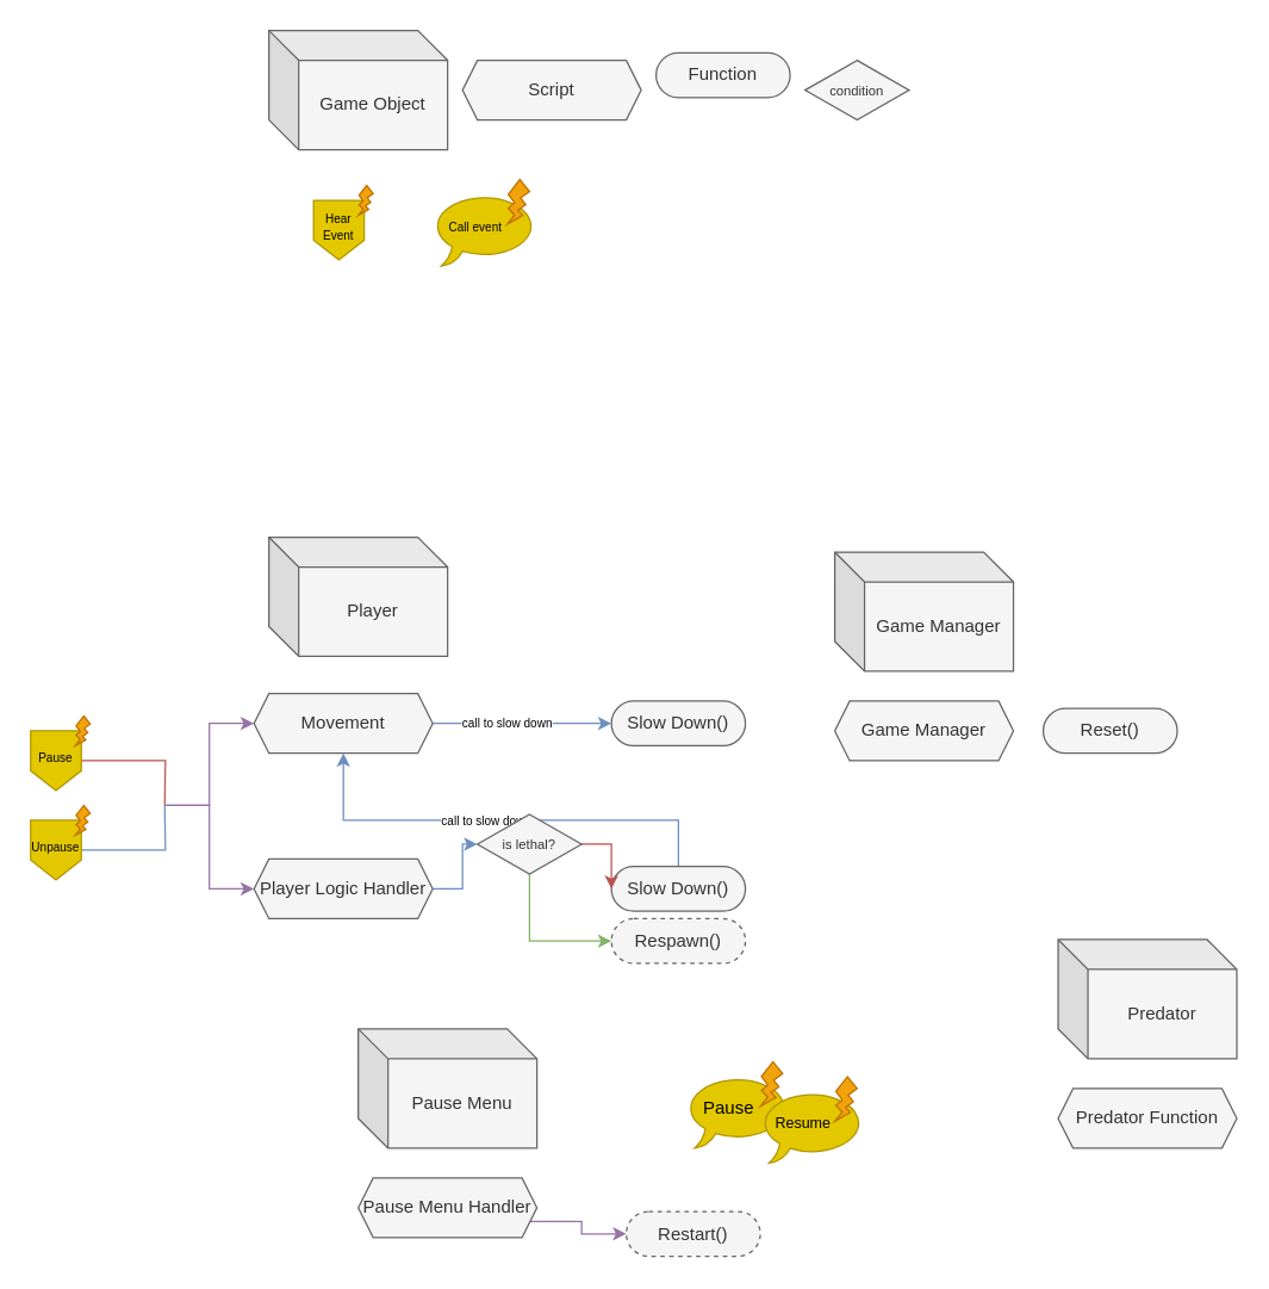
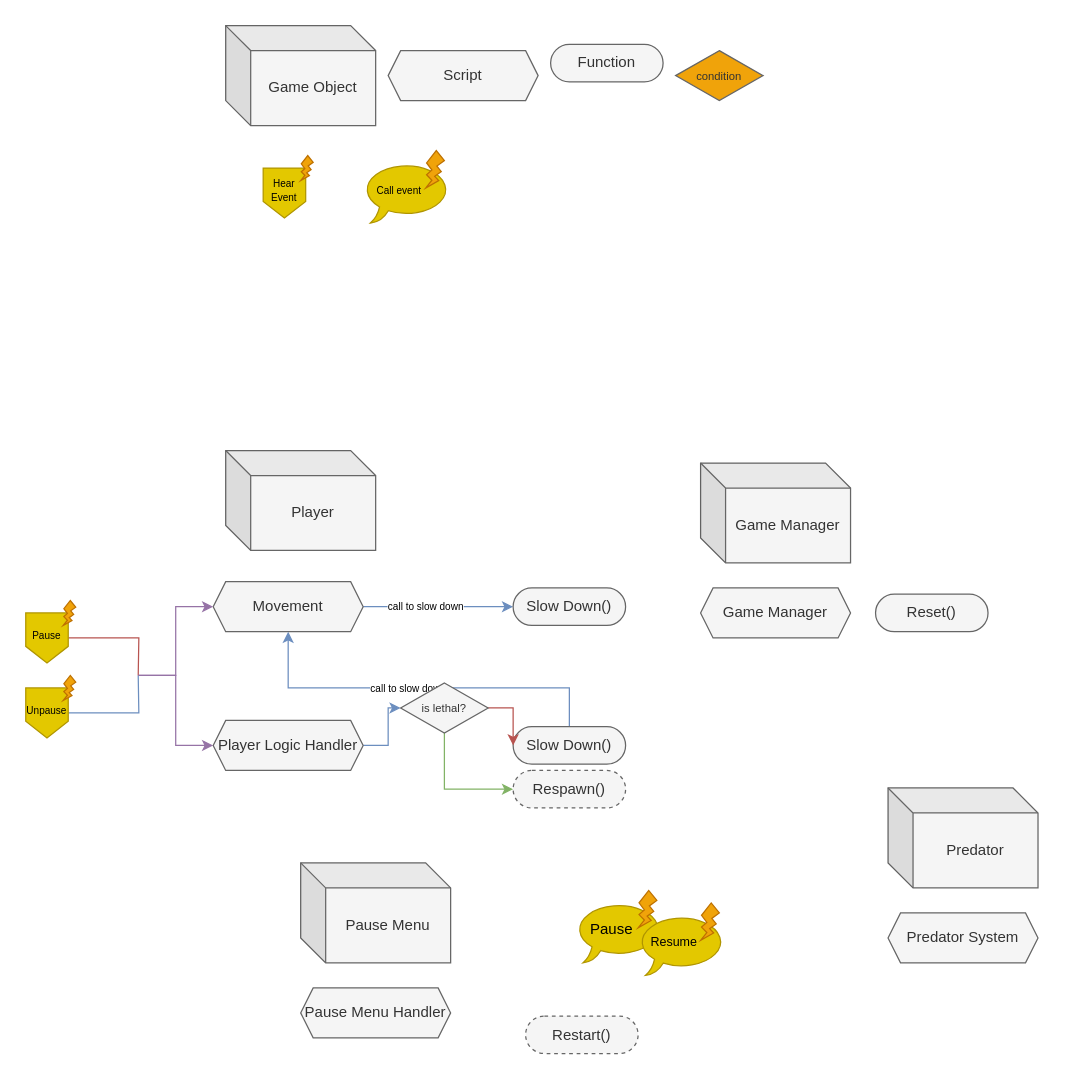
  <mxCell id="0" />
  <mxCell id="1" parent="0" />
  <mxCell id="2" style="edgeStyle=orthogonalEdgeStyle;rounded=0;orthogonalLoop=1;jettySize=auto;html=1;entryX=0;entryY=0.5;entryDx=0;entryDy=0;fillColor=#dae8fc;strokeColor=#6c8ebf;" edge="1" parent="1" source="4" target="11"><mxGeometry relative="1" as="geometry" /></mxCell>
  <mxCell id="3" value="&lt;font style=&quot;font-size: 8px;&quot;&gt;call to slow down&lt;/font&gt;" style="edgeLabel;html=1;align=center;verticalAlign=middle;resizable=0;points=[];" vertex="1" connectable="0" parent="2"><mxGeometry x="-0.19" y="2" relative="1" as="geometry"><mxPoint as="offset" /></mxGeometry></mxCell>
  <mxCell id="4" value="Movement" style="shape=hexagon;perimeter=hexagonPerimeter2;whiteSpace=wrap;html=1;fixedSize=1;fillColor=#f5f5f5;fontColor=#333333;strokeColor=#666666;size=10;" vertex="1" parent="1"><mxGeometry x="170" y="465" width="120" height="40" as="geometry" /></mxCell>
  <mxCell id="5" style="edgeStyle=orthogonalEdgeStyle;rounded=0;orthogonalLoop=1;jettySize=auto;html=1;entryX=0;entryY=0.5;entryDx=0;entryDy=0;fillColor=#dae8fc;strokeColor=#6c8ebf;" edge="1" parent="1" source="7" target="28"><mxGeometry relative="1" as="geometry" /></mxCell>
  <mxCell id="6" style="edgeStyle=orthogonalEdgeStyle;rounded=0;orthogonalLoop=1;jettySize=auto;html=1;fontFamily=Helvetica;fontSize=12;fontColor=#333333;startArrow=classic;startFill=1;endArrow=none;endFill=0;fillColor=#e1d5e7;strokeColor=#9673a6;" edge="1" parent="1" source="7"><mxGeometry relative="1" as="geometry"><mxPoint x="110" y="540" as="targetPoint" /><Array as="points"><mxPoint x="140" y="596" /><mxPoint x="140" y="540" /></Array></mxGeometry></mxCell>
  <mxCell id="7" value="Player Logic Handler" style="shape=hexagon;perimeter=hexagonPerimeter2;whiteSpace=wrap;html=1;fixedSize=1;fillColor=#f5f5f5;fontColor=#333333;strokeColor=#666666;size=10;" vertex="1" parent="1"><mxGeometry x="170" y="576" width="120" height="40" as="geometry" /></mxCell>
  <mxCell id="8" value="Game Manager" style="shape=hexagon;perimeter=hexagonPerimeter2;whiteSpace=wrap;html=1;fixedSize=1;fillColor=#f5f5f5;fontColor=#333333;strokeColor=#666666;size=10;" vertex="1" parent="1"><mxGeometry x="560" y="470" width="120" height="40" as="geometry" /></mxCell>
  <mxCell id="9" value="Respawn()" style="rounded=1;whiteSpace=wrap;html=1;fillColor=#f5f5f5;strokeColor=#666666;fontColor=#333333;arcSize=50;dashed=1;" vertex="1" parent="1"><mxGeometry x="410" y="616" width="90" height="30" as="geometry" /></mxCell>
  <mxCell id="10" value="Game Manager" style="shape=cube;whiteSpace=wrap;html=1;boundedLbl=1;backgroundOutline=1;darkOpacity=0.05;darkOpacity2=0.1;fillColor=#f5f5f5;fontColor=#333333;strokeColor=#666666;" vertex="1" parent="1"><mxGeometry x="560" y="370" width="120" height="80" as="geometry" /></mxCell>
  <mxCell id="11" value="Slow Down()" style="rounded=1;whiteSpace=wrap;html=1;fillColor=#f5f5f5;strokeColor=#666666;fontColor=#333333;arcSize=50;" vertex="1" parent="1"><mxGeometry x="410" y="470" width="90" height="30" as="geometry" /></mxCell>
  <mxCell id="12" value="Pause Menu" style="shape=cube;whiteSpace=wrap;html=1;boundedLbl=1;backgroundOutline=1;darkOpacity=0.05;darkOpacity2=0.1;fillColor=#f5f5f5;fontColor=#333333;strokeColor=#666666;" vertex="1" parent="1"><mxGeometry x="240" y="690" width="120" height="80" as="geometry" /></mxCell>
- <mxCell id="13" style="edgeStyle=orthogonalEdgeStyle;rounded=0;orthogonalLoop=1;jettySize=auto;html=1;exitX=1;exitY=0.75;exitDx=0;exitDy=0;entryX=0;entryY=0.5;entryDx=0;entryDy=0;fillColor=#e1d5e7;strokeColor=#9673a6;" edge="1" parent="1" source="14" target="15"><mxGeometry relative="1" as="geometry" /></mxCell>
  <mxCell id="14" value="Pause Menu Handler" style="shape=hexagon;perimeter=hexagonPerimeter2;whiteSpace=wrap;html=1;fixedSize=1;fillColor=#f5f5f5;fontColor=#333333;strokeColor=#666666;size=10;" vertex="1" parent="1"><mxGeometry x="240" y="790" width="120" height="40" as="geometry" /></mxCell>
  <mxCell id="15" value="Restart()" style="rounded=1;whiteSpace=wrap;html=1;fillColor=#f5f5f5;strokeColor=#666666;fontColor=#333333;arcSize=50;dashed=1;" vertex="1" parent="1"><mxGeometry x="420" y="812.5" width="90" height="30" as="geometry" /></mxCell>
  <mxCell id="16" value="Predator" style="shape=cube;whiteSpace=wrap;html=1;boundedLbl=1;backgroundOutline=1;darkOpacity=0.05;darkOpacity2=0.1;fillColor=#f5f5f5;fontColor=#333333;strokeColor=#666666;" vertex="1" parent="1"><mxGeometry x="710" y="630" width="120" height="80" as="geometry" /></mxCell>
- <mxCell id="17" value="Predator Function" style="shape=hexagon;perimeter=hexagonPerimeter2;whiteSpace=wrap;html=1;fixedSize=1;fillColor=#f5f5f5;fontColor=#333333;strokeColor=#666666;size=10;" vertex="1" parent="1"><mxGeometry x="710" y="730" width="120" height="40" as="geometry" /></mxCell>
+ <mxCell id="17" value="Predator System" style="shape=hexagon;perimeter=hexagonPerimeter2;whiteSpace=wrap;html=1;fixedSize=1;fillColor=#f5f5f5;fontColor=#333333;strokeColor=#666666;size=10;" vertex="1" parent="1"><mxGeometry x="710" y="730" width="120" height="40" as="geometry" /></mxCell>
  <mxCell id="18" value="Game Object" style="shape=cube;whiteSpace=wrap;html=1;boundedLbl=1;backgroundOutline=1;darkOpacity=0.05;darkOpacity2=0.1;fillColor=#f5f5f5;fontColor=#333333;strokeColor=#666666;" vertex="1" parent="1"><mxGeometry x="180" y="20" width="120" height="80" as="geometry" /></mxCell>
  <mxCell id="19" value="Script" style="shape=hexagon;perimeter=hexagonPerimeter2;whiteSpace=wrap;html=1;fixedSize=1;fillColor=#f5f5f5;fontColor=#333333;strokeColor=#666666;size=10;" vertex="1" parent="1"><mxGeometry x="310" y="40" width="120" height="40" as="geometry" /></mxCell>
  <mxCell id="20" value="Function" style="rounded=1;whiteSpace=wrap;html=1;fillColor=#f5f5f5;strokeColor=#666666;fontColor=#333333;arcSize=50;" vertex="1" parent="1"><mxGeometry x="440" y="35" width="90" height="30" as="geometry" /></mxCell>
  <mxCell id="21" style="edgeStyle=orthogonalEdgeStyle;rounded=0;orthogonalLoop=1;jettySize=auto;html=1;exitX=0.5;exitY=0;exitDx=0;exitDy=0;entryX=0.5;entryY=1;entryDx=0;entryDy=0;fillColor=#dae8fc;strokeColor=#6c8ebf;" edge="1" parent="1" source="23" target="4"><mxGeometry relative="1" as="geometry"><Array as="points"><mxPoint x="455" y="550" /><mxPoint x="230" y="550" /></Array></mxGeometry></mxCell>
  <mxCell id="22" value="&lt;font style=&quot;font-size: 8px;&quot;&gt;call to slow down&lt;/font&gt;" style="edgeLabel;html=1;align=center;verticalAlign=middle;resizable=0;points=[];" vertex="1" connectable="0" parent="21"><mxGeometry x="0.111" y="-1" relative="1" as="geometry"><mxPoint x="6" as="offset" /></mxGeometry></mxCell>
  <mxCell id="23" value="Slow Down()" style="rounded=1;whiteSpace=wrap;html=1;fillColor=#f5f5f5;strokeColor=#666666;fontColor=#333333;arcSize=50;" vertex="1" parent="1"><mxGeometry x="410" y="581" width="90" height="30" as="geometry" /></mxCell>
  <mxCell id="24" value="Reset()" style="rounded=1;whiteSpace=wrap;html=1;fillColor=#f5f5f5;strokeColor=#666666;fontColor=#333333;arcSize=50;" vertex="1" parent="1"><mxGeometry x="700" y="475" width="90" height="30" as="geometry" /></mxCell>
  <mxCell id="25" style="edgeStyle=orthogonalEdgeStyle;rounded=0;orthogonalLoop=1;jettySize=auto;html=1;exitX=0.5;exitY=1;exitDx=0;exitDy=0;" edge="1" parent="1" source="23" target="23"><mxGeometry relative="1" as="geometry" /></mxCell>
  <mxCell id="26" style="edgeStyle=orthogonalEdgeStyle;rounded=0;orthogonalLoop=1;jettySize=auto;html=1;entryX=0;entryY=0.5;entryDx=0;entryDy=0;fillColor=#d5e8d4;strokeColor=#82b366;" edge="1" parent="1" source="28" target="9"><mxGeometry relative="1" as="geometry"><Array as="points"><mxPoint x="355" y="631" /></Array></mxGeometry></mxCell>
  <mxCell id="27" style="edgeStyle=orthogonalEdgeStyle;rounded=0;orthogonalLoop=1;jettySize=auto;html=1;entryX=0;entryY=0.5;entryDx=0;entryDy=0;fillColor=#f8cecc;strokeColor=#b85450;" edge="1" parent="1" source="28" target="23"><mxGeometry relative="1" as="geometry" /></mxCell>
  <mxCell id="28" value="&lt;font style=&quot;font-size: 9px;&quot;&gt;is lethal?&lt;/font&gt;" style="rhombus;whiteSpace=wrap;html=1;fillColor=#f5f5f5;fontColor=#333333;strokeColor=#666666;" vertex="1" parent="1"><mxGeometry x="320" y="546" width="70" height="40" as="geometry" /></mxCell>
- <mxCell id="29" value="&lt;font style=&quot;font-size: 9px;&quot;&gt;condition&lt;/font&gt;" style="rhombus;whiteSpace=wrap;html=1;fillColor=#f5f5f5;fontColor=#333333;strokeColor=#666666;" vertex="1" parent="1"><mxGeometry x="540" y="40" width="70" height="40" as="geometry" /></mxCell>
+ <mxCell id="29" value="&lt;font style=&quot;font-size: 9px;&quot;&gt;condition&lt;/font&gt;" style="rhombus;whiteSpace=wrap;html=1;fillColor=#f0a30a;fontColor=#333333;strokeColor=#666666;" vertex="1" parent="1"><mxGeometry x="540" y="40" width="70" height="40" as="geometry" /></mxCell>
  <mxCell id="30" value="Player" style="shape=cube;whiteSpace=wrap;html=1;boundedLbl=1;backgroundOutline=1;darkOpacity=0.05;darkOpacity2=0.1;fillColor=#f5f5f5;fontColor=#333333;strokeColor=#666666;" vertex="1" parent="1"><mxGeometry x="180" y="360" width="120" height="80" as="geometry" /></mxCell>
  <mxCell id="31" value="&lt;font style=&quot;font-size: 12px;&quot;&gt;Pause&lt;/font&gt;" style="whiteSpace=wrap;html=1;shape=mxgraph.basic.oval_callout;fillColor=#e3c800;fontColor=#000000;strokeColor=#B09500;align=center;verticalAlign=middle;fontFamily=Helvetica;fontSize=12;spacingTop=0;spacingBottom=7;spacingRight=12;labelBorderColor=none;labelBackgroundColor=none;" vertex="1" parent="1"><mxGeometry x="460" y="722" width="70" height="48" as="geometry" /></mxCell>
  <mxCell id="32" value="" style="verticalLabelPosition=bottom;verticalAlign=top;html=1;shape=mxgraph.basic.flash;fillColor=#f0a30a;strokeColor=#BD7000;fontColor=#000000;align=center;fontFamily=Helvetica;fontSize=12;" vertex="1" parent="1"><mxGeometry x="510" y="712" width="15" height="30" as="geometry" /></mxCell>
  <mxCell id="33" value="" style="group;strokeColor=none;align=center;verticalAlign=middle;fontFamily=Helvetica;fontSize=12;fontColor=#333333;fillColor=none;" vertex="1" connectable="0" parent="1"><mxGeometry x="290" y="120" width="70" height="58" as="geometry" /></mxCell>
  <mxCell id="34" value="&lt;font style=&quot;font-size: 8px;&quot;&gt;Call event&lt;/font&gt;" style="whiteSpace=wrap;html=1;shape=mxgraph.basic.oval_callout;fillColor=#e3c800;fontColor=#000000;strokeColor=#B09500;align=center;verticalAlign=middle;fontFamily=Helvetica;fontSize=12;spacingTop=0;spacingBottom=7;spacingRight=12;labelBorderColor=none;labelBackgroundColor=none;" vertex="1" parent="33"><mxGeometry y="10" width="70" height="48" as="geometry" /></mxCell>
  <mxCell id="35" value="" style="verticalLabelPosition=bottom;verticalAlign=top;html=1;shape=mxgraph.basic.flash;fillColor=#f0a30a;strokeColor=#BD7000;fontColor=#000000;align=center;fontFamily=Helvetica;fontSize=12;" vertex="1" parent="33"><mxGeometry x="50" width="15" height="30" as="geometry" /></mxCell>
  <mxCell id="36" value="" style="group;strokeColor=none;align=center;verticalAlign=middle;fontFamily=Helvetica;fontSize=12;fontColor=#333333;fillColor=none;" vertex="1" connectable="0" parent="1"><mxGeometry x="210" y="124" width="40" height="50" as="geometry" /></mxCell>
  <mxCell id="37" value="&lt;p style=&quot;line-height: 70%;&quot;&gt;&lt;font style=&quot;font-size: 8px;&quot;&gt;Hear Event&lt;/font&gt;&lt;/p&gt;" style="shape=offPageConnector;whiteSpace=wrap;html=1;size=0.333;fillColor=#e3c800;fontColor=#000000;strokeColor=#B09500;align=center;verticalAlign=middle;fontFamily=Helvetica;fontSize=12;spacingBottom=4;" vertex="1" parent="36"><mxGeometry y="10" width="34" height="40" as="geometry" /></mxCell>
  <mxCell id="38" value="" style="verticalLabelPosition=bottom;verticalAlign=top;html=1;shape=mxgraph.basic.flash;fillColor=#f0a30a;strokeColor=#BD7000;fontColor=#000000;align=center;fontFamily=Helvetica;fontSize=12;" vertex="1" parent="36"><mxGeometry x="30" width="10" height="20" as="geometry" /></mxCell>
  <mxCell id="39" value="" style="group;strokeColor=none;align=center;verticalAlign=middle;fontFamily=Helvetica;fontSize=12;fontColor=#333333;fillColor=none;" vertex="1" connectable="0" parent="1"><mxGeometry x="510" y="722" width="70" height="58" as="geometry" /></mxCell>
  <mxCell id="40" value="&lt;font style=&quot;font-size: 10px;&quot;&gt;Resume&lt;/font&gt;" style="whiteSpace=wrap;html=1;shape=mxgraph.basic.oval_callout;fillColor=#e3c800;fontColor=#000000;strokeColor=#B09500;align=center;verticalAlign=middle;fontFamily=Helvetica;fontSize=12;spacingTop=0;spacingBottom=7;spacingRight=12;labelBorderColor=none;labelBackgroundColor=none;" vertex="1" parent="39"><mxGeometry y="10" width="70" height="48" as="geometry" /></mxCell>
  <mxCell id="41" value="" style="verticalLabelPosition=bottom;verticalAlign=top;html=1;shape=mxgraph.basic.flash;fillColor=#f0a30a;strokeColor=#BD7000;fontColor=#000000;align=center;fontFamily=Helvetica;fontSize=12;" vertex="1" parent="39"><mxGeometry x="50" width="15" height="30" as="geometry" /></mxCell>
  <mxCell id="42" value="" style="group;strokeColor=none;align=center;verticalAlign=middle;fontFamily=Helvetica;fontSize=12;fontColor=#333333;fillColor=none;" vertex="1" connectable="0" parent="1"><mxGeometry x="20" y="480" width="40" height="50" as="geometry" /></mxCell>
  <mxCell id="43" style="edgeStyle=orthogonalEdgeStyle;rounded=0;orthogonalLoop=1;jettySize=auto;html=1;fontFamily=Helvetica;fontSize=12;fontColor=#333333;endArrow=none;endFill=0;fillColor=#f8cecc;strokeColor=#b85450;" edge="1" parent="42" source="44"><mxGeometry relative="1" as="geometry"><mxPoint x="90" y="60.0" as="targetPoint" /></mxGeometry></mxCell>
  <mxCell id="44" value="&lt;p style=&quot;line-height: 70%;&quot;&gt;&lt;font style=&quot;font-size: 8px;&quot;&gt;Pause&lt;/font&gt;&lt;/p&gt;" style="shape=offPageConnector;whiteSpace=wrap;html=1;size=0.333;fillColor=#e3c800;fontColor=#000000;strokeColor=#B09500;align=center;verticalAlign=middle;fontFamily=Helvetica;fontSize=12;spacingBottom=4;" vertex="1" parent="42"><mxGeometry y="10" width="34" height="40" as="geometry" /></mxCell>
  <mxCell id="45" value="" style="verticalLabelPosition=bottom;verticalAlign=top;html=1;shape=mxgraph.basic.flash;fillColor=#f0a30a;strokeColor=#BD7000;fontColor=#000000;align=center;fontFamily=Helvetica;fontSize=12;" vertex="1" parent="42"><mxGeometry x="30" width="10" height="20" as="geometry" /></mxCell>
  <mxCell id="46" value="" style="group;strokeColor=none;align=center;verticalAlign=middle;fontFamily=Helvetica;fontSize=12;fontColor=#333333;fillColor=none;" vertex="1" connectable="0" parent="1"><mxGeometry x="20" y="540" width="40" height="50" as="geometry" /></mxCell>
  <mxCell id="47" style="edgeStyle=orthogonalEdgeStyle;rounded=0;orthogonalLoop=1;jettySize=auto;html=1;fontFamily=Helvetica;fontSize=12;fontColor=#333333;endArrow=none;endFill=0;fillColor=#dae8fc;strokeColor=#6c8ebf;" edge="1" parent="46" source="48"><mxGeometry relative="1" as="geometry"><mxPoint x="90" y="-1.137e-13" as="targetPoint" /></mxGeometry></mxCell>
  <mxCell id="48" value="&lt;p style=&quot;line-height: 70%;&quot;&gt;&lt;font style=&quot;font-size: 8px;&quot;&gt;Unpause&lt;/font&gt;&lt;/p&gt;" style="shape=offPageConnector;whiteSpace=wrap;html=1;size=0.333;fillColor=#e3c800;fontColor=#000000;strokeColor=#B09500;align=center;verticalAlign=middle;fontFamily=Helvetica;fontSize=12;spacingBottom=4;" vertex="1" parent="46"><mxGeometry y="10" width="34" height="40" as="geometry" /></mxCell>
  <mxCell id="49" value="" style="verticalLabelPosition=bottom;verticalAlign=top;html=1;shape=mxgraph.basic.flash;fillColor=#f0a30a;strokeColor=#BD7000;fontColor=#000000;align=center;fontFamily=Helvetica;fontSize=12;" vertex="1" parent="46"><mxGeometry x="30" width="10" height="20" as="geometry" /></mxCell>
  <mxCell id="50" style="edgeStyle=orthogonalEdgeStyle;rounded=0;orthogonalLoop=1;jettySize=auto;html=1;fontFamily=Helvetica;fontSize=12;fontColor=#333333;startArrow=classic;startFill=1;endArrow=none;endFill=0;exitX=0;exitY=0.5;exitDx=0;exitDy=0;fillColor=#e1d5e7;strokeColor=#9673a6;" edge="1" parent="1" source="4"><mxGeometry relative="1" as="geometry"><mxPoint x="110" y="540" as="targetPoint" /><mxPoint x="170" y="510" as="sourcePoint" /><Array as="points"><mxPoint x="140" y="485" /><mxPoint x="140" y="540" /></Array></mxGeometry></mxCell>
